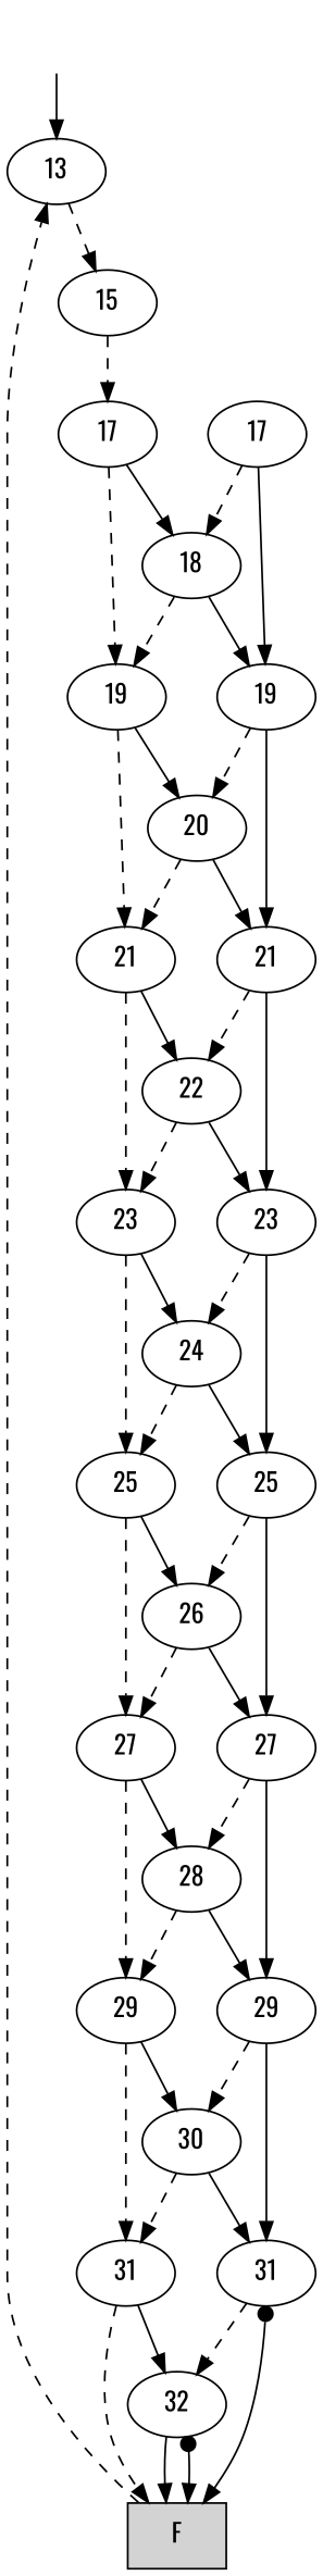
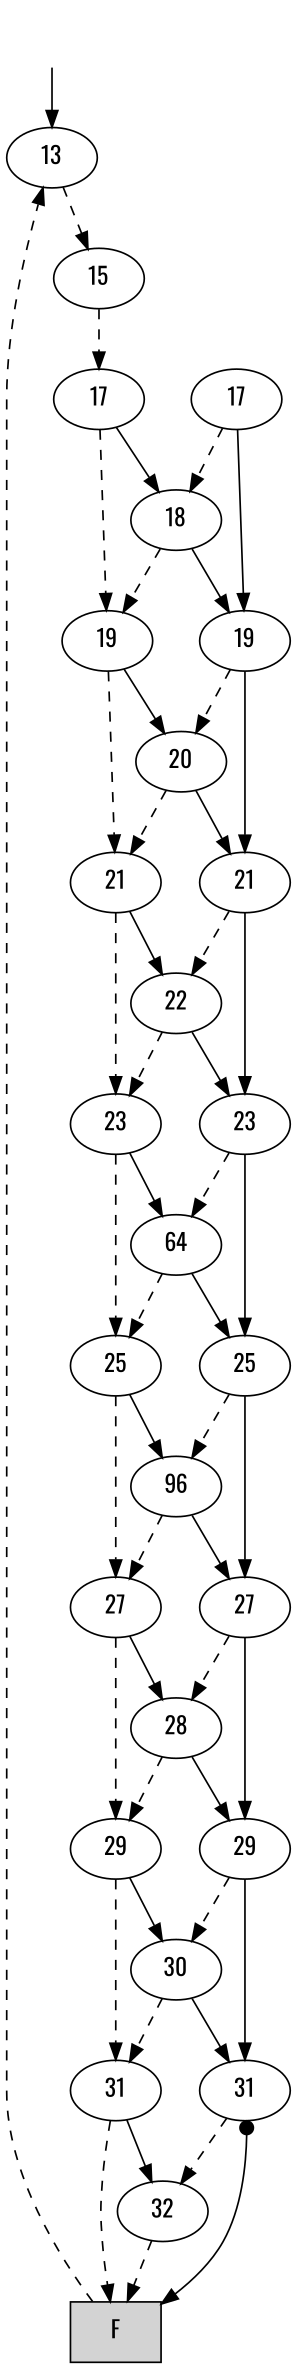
  digraph {
    fontname=Oswald
    node [fontname=Oswald]
    edge [dir=both fontname=Oswald style=dashed]
    root [style=invis]
    n2 [label=13]
    n3 [label=15]
    n4 [label=F shape=box style=filled]
    n5 [label=17]
    n6 [label=19]
    n7 [label=18]
    n8 [label=21]
    n9 [label=20]
    n10 [label=19]
    n11 [label=23]
    n12 [label=22]
    n13 [label=21]
    n14 [label=25]
-   n15 [label=24]
+   n15 [label=64]
    n16 [label=23]
    n17 [label=27]
-   n18 [label=26]
+   n18 [label=96]
    n19 [label=25]
    n20 [label=29]
    n21 [label=28]
    n22 [label=27]
    n23 [label=31]
    n24 [label=30]
    n25 [label=29]
    n26 [label=32]
    n27 [label=31]
    n28 [label=17]
    root -> n2 [arrowtail=none style=solid]
    n2 -> n3 [arrowtail=none]
    n3 -> n5 [dir=forward]
    n4 -> n2 [dir=forward]
    n5 -> n6 [dir=forward]
    n5 -> n7 [arrowtail=none style=solid]
    n6 -> n8 [dir=forward]
    n6 -> n9 [arrowtail=none style=solid]
    n7 -> n6 [dir=forward]
    n7 -> n10 [arrowtail=none style=solid]
    n8 -> n11 [dir=forward]
    n8 -> n12 [arrowtail=none style=solid]
    n9 -> n8 [dir=forward]
    n9 -> n13 [arrowtail=none style=solid]
    n10 -> n9 [dir=forward]
    n10 -> n13 [arrowtail=none style=solid]
    n11 -> n14 [dir=forward]
    n11 -> n15 [arrowtail=none style=solid]
    n12 -> n11 [dir=forward]
    n12 -> n16 [arrowtail=none style=solid]
    n13 -> n12 [dir=forward]
    n13 -> n16 [arrowtail=none style=solid]
    n14 -> n17 [dir=forward]
    n14 -> n18 [arrowtail=none style=solid]
    n15 -> n14 [dir=forward]
    n15 -> n19 [arrowtail=none style=solid]
    n16 -> n15 [dir=forward]
    n16 -> n19 [arrowtail=none style=solid]
    n17 -> n20 [dir=forward]
    n17 -> n21 [arrowtail=none style=solid]
    n18 -> n17 [dir=forward]
    n18 -> n22 [arrowtail=none style=solid]
    n19 -> n18 [dir=forward]
    n19 -> n22 [arrowtail=none style=solid]
    n20 -> n23 [dir=forward]
    n20 -> n24 [arrowtail=none style=solid]
    n21 -> n20 [dir=forward]
    n21 -> n25 [arrowtail=none style=solid]
    n22 -> n21 [dir=forward]
    n22 -> n25 [arrowtail=none style=solid]
    n23 -> n4 [dir=forward]
    n23 -> n26 [arrowtail=none style=solid]
    n24 -> n23 [dir=forward]
    n24 -> n27 [arrowtail=none style=solid]
    n25 -> n24 [dir=forward]
    n25 -> n27 [arrowtail=none style=solid]
-   n26 -> n4 [dir=forward style=solid]
-   n26 -> n4 [arrowtail=dot style=solid]
+   n26 -> n4 [dir=forward]
    n27 -> n4 [arrowtail=dot style=solid]
    n27 -> n26 [dir=forward]
    n28 -> n7 [dir=forward]
    n28 -> n10 [arrowtail=none style=solid]
  }
